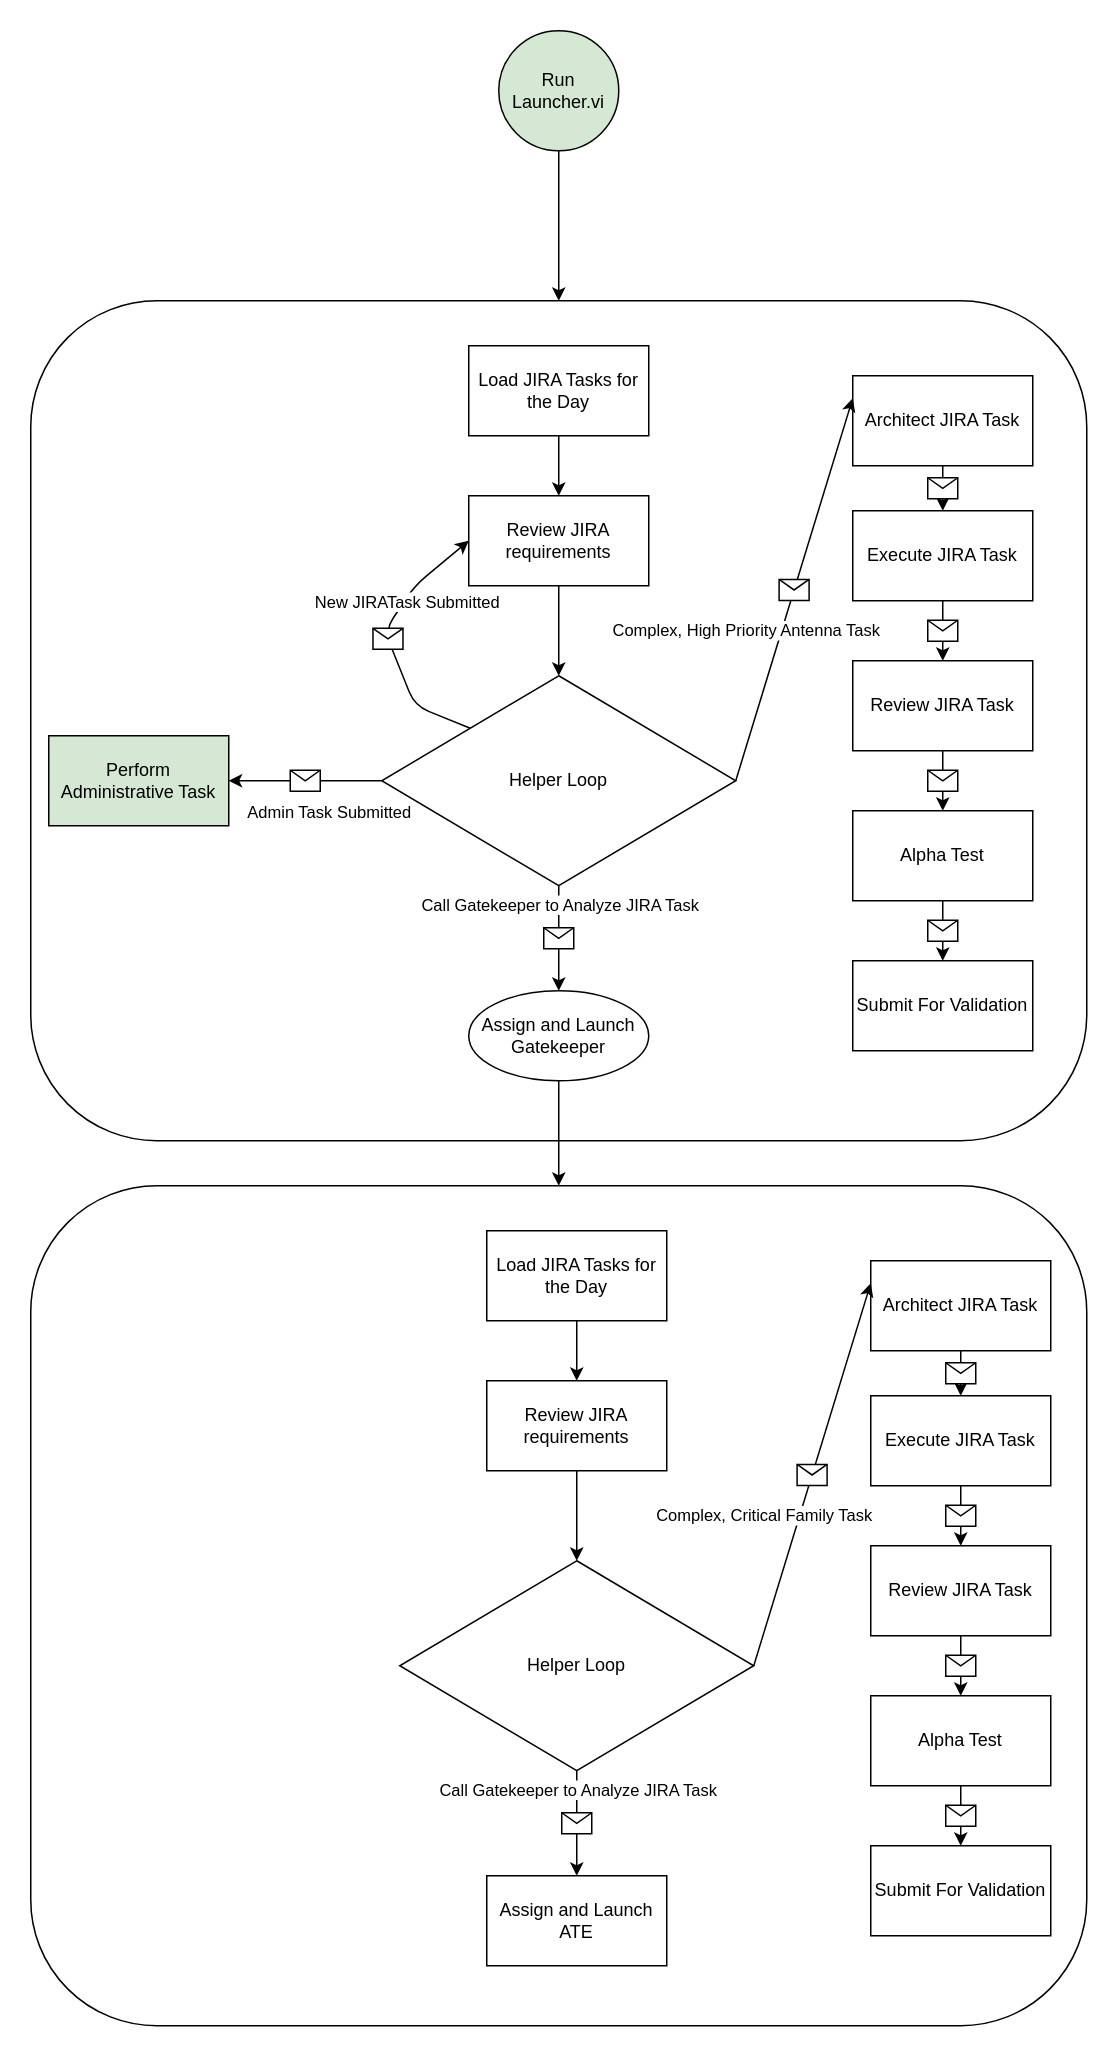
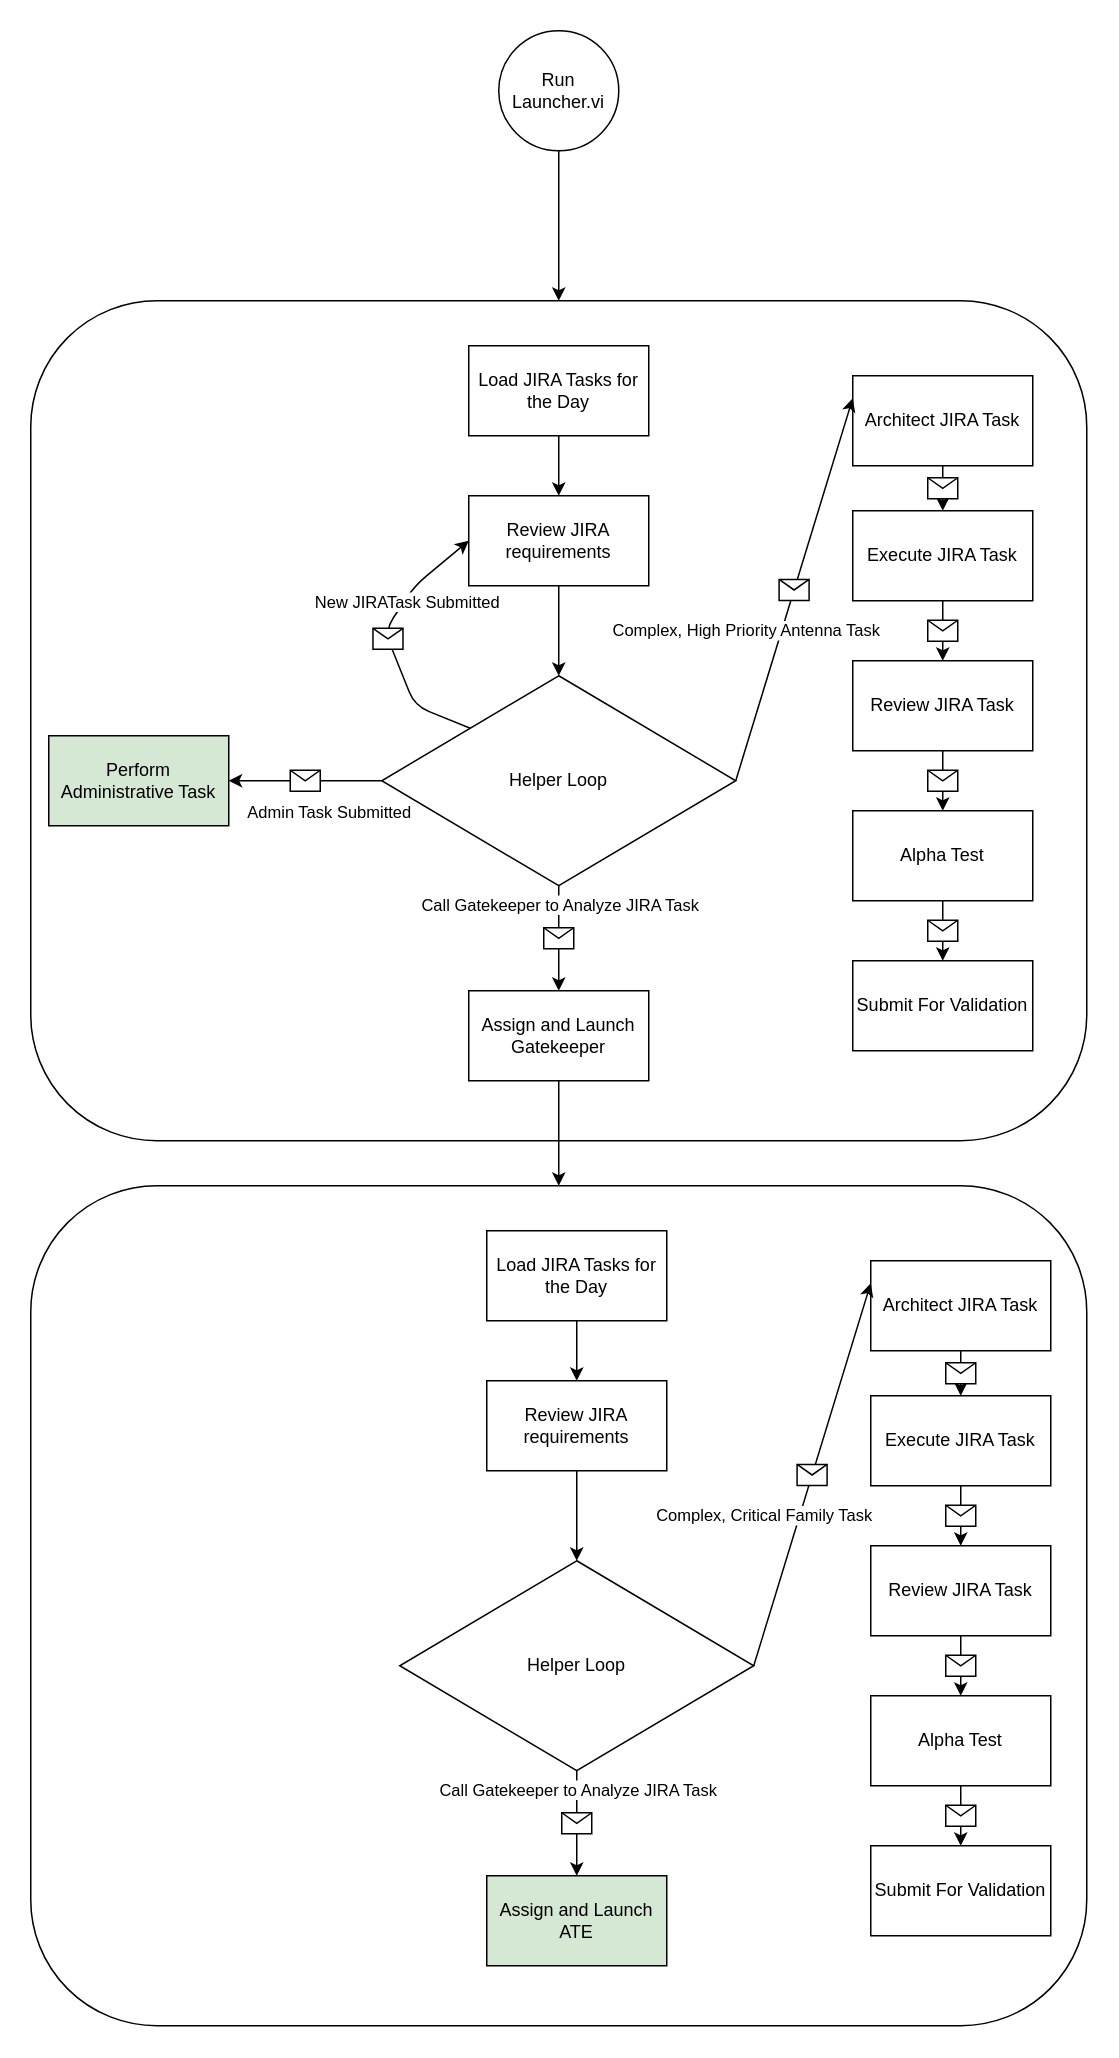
  <mxCell id="0" />
  <mxCell id="1" parent="0" />
  <mxCell id="2" value="" style="rounded=1;whiteSpace=wrap;html=1;" vertex="1" parent="1"><mxGeometry x="20" y="790" width="704" height="560" as="geometry" /></mxCell>
  <mxCell id="3" value="" style="rounded=1;whiteSpace=wrap;html=1;" vertex="1" parent="1"><mxGeometry x="20" y="200" width="704" height="560" as="geometry" /></mxCell>
  <mxCell id="4" style="edgeStyle=orthogonalEdgeStyle;rounded=0;orthogonalLoop=1;jettySize=auto;html=1;exitX=0.5;exitY=1;exitDx=0;exitDy=0;entryX=0.5;entryY=0;entryDx=0;entryDy=0;" edge="1" parent="1" source="5" target="3"><mxGeometry relative="1" as="geometry"><mxPoint x="372" y="180" as="targetPoint" /></mxGeometry></mxCell>
- <mxCell id="5" value="Run Launcher.vi" style="ellipse;whiteSpace=wrap;html=1;aspect=fixed;fillColor=#d5e8d4;" vertex="1" parent="1"><mxGeometry x="332" y="20" width="80" height="80" as="geometry" /></mxCell>
+ <mxCell id="5" value="Run Launcher.vi" style="ellipse;whiteSpace=wrap;html=1;aspect=fixed;" vertex="1" parent="1"><mxGeometry x="332" y="20" width="80" height="80" as="geometry" /></mxCell>
  <mxCell id="6" style="edgeStyle=orthogonalEdgeStyle;rounded=0;orthogonalLoop=1;jettySize=auto;html=1;exitX=0.5;exitY=1;exitDx=0;exitDy=0;" edge="1" parent="1" source="7" target="36"><mxGeometry relative="1" as="geometry" /></mxCell>
  <mxCell id="7" value="Load JIRA Tasks for the Day" style="rounded=0;whiteSpace=wrap;html=1;" vertex="1" parent="1"><mxGeometry x="312" y="230" width="120" height="60" as="geometry" /></mxCell>
  <mxCell id="8" value="Alpha Test" style="rounded=0;whiteSpace=wrap;html=1;" vertex="1" parent="1"><mxGeometry x="568" y="540" width="120" height="60" as="geometry" /></mxCell>
  <mxCell id="9" style="edgeStyle=orthogonalEdgeStyle;rounded=0;orthogonalLoop=1;jettySize=auto;html=1;exitX=0.5;exitY=1;exitDx=0;exitDy=0;" edge="1" parent="1" source="10" target="2"><mxGeometry relative="1" as="geometry" /></mxCell>
- <mxCell id="10" value="Assign and Launch Gatekeeper" style="ellipse;whiteSpace=wrap;html=1;" vertex="1" parent="1"><mxGeometry x="312" y="660" width="120" height="60" as="geometry" /></mxCell>
+ <mxCell id="10" value="Assign and Launch Gatekeeper" style="rounded=0;whiteSpace=wrap;html=1;" vertex="1" parent="1"><mxGeometry x="312" y="660" width="120" height="60" as="geometry" /></mxCell>
  <mxCell id="11" value="Architect JIRA Task" style="rounded=0;whiteSpace=wrap;html=1;" vertex="1" parent="1"><mxGeometry x="568" y="250" width="120" height="60" as="geometry" /></mxCell>
  <mxCell id="12" value="Execute JIRA Task" style="rounded=0;whiteSpace=wrap;html=1;" vertex="1" parent="1"><mxGeometry x="568" y="340" width="120" height="60" as="geometry" /></mxCell>
  <mxCell id="13" value="Review JIRA Task" style="rounded=0;whiteSpace=wrap;html=1;" vertex="1" parent="1"><mxGeometry x="568" y="440" width="120" height="60" as="geometry" /></mxCell>
  <mxCell id="14" value="Perform Administrative Task" style="rounded=0;whiteSpace=wrap;html=1;fillColor=#d5e8d4;" vertex="1" parent="1"><mxGeometry x="32" y="490" width="120" height="60" as="geometry" /></mxCell>
  <mxCell id="15" value="Helper Loop" style="rhombus;whiteSpace=wrap;html=1;" vertex="1" parent="1"><mxGeometry x="254" y="450" width="236" height="140" as="geometry" /></mxCell>
  <mxCell id="16" style="edgeStyle=orthogonalEdgeStyle;rounded=0;orthogonalLoop=1;jettySize=auto;html=1;exitX=0.5;exitY=1;exitDx=0;exitDy=0;" edge="1" parent="1" source="15" target="15"><mxGeometry relative="1" as="geometry" /></mxCell>
  <mxCell id="17" value="Submit For Validation" style="rounded=0;whiteSpace=wrap;html=1;" vertex="1" parent="1"><mxGeometry x="568" y="640" width="120" height="60" as="geometry" /></mxCell>
  <mxCell id="18" value="" style="endArrow=classic;html=1;exitX=0;exitY=0.5;exitDx=0;exitDy=0;entryX=1;entryY=0.5;entryDx=0;entryDy=0;" edge="1" parent="1" source="15" target="14"><mxGeometry relative="1" as="geometry"><mxPoint x="318" y="780" as="sourcePoint" /><mxPoint x="418" y="780" as="targetPoint" /></mxGeometry></mxCell>
  <mxCell id="19" value="" style="shape=message;html=1;outlineConnect=0;" vertex="1" parent="18"><mxGeometry width="20" height="14" relative="1" as="geometry"><mxPoint x="-10" y="-7" as="offset" /></mxGeometry></mxCell>
  <mxCell id="20" value="Admin Task Submitted" style="edgeLabel;html=1;align=center;verticalAlign=middle;resizable=0;points=[];" vertex="1" connectable="0" parent="18"><mxGeometry x="-0.444" y="1" relative="1" as="geometry"><mxPoint x="-8" y="19" as="offset" /></mxGeometry></mxCell>
  <mxCell id="21" value="" style="endArrow=classic;html=1;exitX=1;exitY=0.5;exitDx=0;exitDy=0;entryX=0;entryY=0.25;entryDx=0;entryDy=0;" edge="1" parent="1" source="15" target="11"><mxGeometry relative="1" as="geometry"><mxPoint x="318" y="780" as="sourcePoint" /><mxPoint x="418" y="780" as="targetPoint" /></mxGeometry></mxCell>
  <mxCell id="22" value="" style="shape=message;html=1;outlineConnect=0;" vertex="1" parent="21"><mxGeometry width="20" height="14" relative="1" as="geometry"><mxPoint x="-10" y="-7" as="offset" /></mxGeometry></mxCell>
  <mxCell id="23" value="Complex, High Priority Antenna Task" style="edgeLabel;html=1;align=center;verticalAlign=middle;resizable=0;points=[];" vertex="1" connectable="0" parent="21"><mxGeometry x="-0.438" y="1" relative="1" as="geometry"><mxPoint x="-14.98" y="-27.99" as="offset" /></mxGeometry></mxCell>
  <mxCell id="24" value="" style="endArrow=classic;html=1;exitX=0.5;exitY=1;exitDx=0;exitDy=0;entryX=0.5;entryY=0;entryDx=0;entryDy=0;" edge="1" parent="1" source="11" target="12"><mxGeometry relative="1" as="geometry"><mxPoint x="468" y="290" as="sourcePoint" /><mxPoint x="568" y="290" as="targetPoint" /></mxGeometry></mxCell>
  <mxCell id="25" value="" style="shape=message;html=1;outlineConnect=0;" vertex="1" parent="24"><mxGeometry width="20" height="14" relative="1" as="geometry"><mxPoint x="-10" y="-7" as="offset" /></mxGeometry></mxCell>
  <mxCell id="26" value="" style="endArrow=classic;html=1;" edge="1" parent="1" source="12"><mxGeometry relative="1" as="geometry"><mxPoint x="628" y="400" as="sourcePoint" /><mxPoint x="628" y="440" as="targetPoint" /></mxGeometry></mxCell>
  <mxCell id="27" value="" style="shape=message;html=1;outlineConnect=0;" vertex="1" parent="26"><mxGeometry width="20" height="14" relative="1" as="geometry"><mxPoint x="-10" y="-7" as="offset" /></mxGeometry></mxCell>
  <mxCell id="28" value="" style="endArrow=classic;html=1;exitX=0.5;exitY=1;exitDx=0;exitDy=0;" edge="1" parent="1" source="13" target="8"><mxGeometry relative="1" as="geometry"><mxPoint x="678" y="520" as="sourcePoint" /><mxPoint x="778" y="520" as="targetPoint" /></mxGeometry></mxCell>
  <mxCell id="29" value="" style="shape=message;html=1;outlineConnect=0;" vertex="1" parent="28"><mxGeometry width="20" height="14" relative="1" as="geometry"><mxPoint x="-10" y="-7" as="offset" /></mxGeometry></mxCell>
  <mxCell id="30" value="" style="endArrow=classic;html=1;exitX=0.5;exitY=1;exitDx=0;exitDy=0;entryX=0.5;entryY=0;entryDx=0;entryDy=0;" edge="1" parent="1" source="8" target="17"><mxGeometry relative="1" as="geometry"><mxPoint x="668" y="620" as="sourcePoint" /><mxPoint x="768" y="620" as="targetPoint" /></mxGeometry></mxCell>
  <mxCell id="31" value="" style="shape=message;html=1;outlineConnect=0;" vertex="1" parent="30"><mxGeometry width="20" height="14" relative="1" as="geometry"><mxPoint x="-10" y="-7" as="offset" /></mxGeometry></mxCell>
  <mxCell id="32" value="" style="endArrow=classic;html=1;exitX=0.5;exitY=1;exitDx=0;exitDy=0;entryX=0.5;entryY=0;entryDx=0;entryDy=0;" edge="1" parent="1" source="15" target="10"><mxGeometry relative="1" as="geometry"><mxPoint x="188" y="630" as="sourcePoint" /><mxPoint x="288" y="630" as="targetPoint" /></mxGeometry></mxCell>
  <mxCell id="33" value="" style="shape=message;html=1;outlineConnect=0;" vertex="1" parent="32"><mxGeometry width="20" height="14" relative="1" as="geometry"><mxPoint x="-10" y="-7" as="offset" /></mxGeometry></mxCell>
  <mxCell id="34" value="Call Gatekeeper to Analyze JIRA Task" style="edgeLabel;html=1;align=center;verticalAlign=middle;resizable=0;points=[];" vertex="1" connectable="0" parent="32"><mxGeometry x="-0.657" relative="1" as="geometry"><mxPoint as="offset" /></mxGeometry></mxCell>
  <mxCell id="35" style="edgeStyle=orthogonalEdgeStyle;rounded=0;orthogonalLoop=1;jettySize=auto;html=1;exitX=0.5;exitY=1;exitDx=0;exitDy=0;entryX=0.5;entryY=0;entryDx=0;entryDy=0;" edge="1" parent="1" source="36" target="15"><mxGeometry relative="1" as="geometry" /></mxCell>
  <mxCell id="36" value="Review JIRA requirements" style="rounded=0;whiteSpace=wrap;html=1;" vertex="1" parent="1"><mxGeometry x="312" y="330" width="120" height="60" as="geometry" /></mxCell>
  <mxCell id="37" value="" style="endArrow=classic;html=1;exitX=0;exitY=0;exitDx=0;exitDy=0;entryX=0;entryY=0.5;entryDx=0;entryDy=0;" edge="1" parent="1" source="15" target="36"><mxGeometry relative="1" as="geometry"><mxPoint x="306" y="660" as="sourcePoint" /><mxPoint x="406" y="660" as="targetPoint" /><Array as="points"><mxPoint x="276" y="470" /><mxPoint x="256" y="420" /><mxPoint x="276" y="390" /></Array></mxGeometry></mxCell>
  <mxCell id="38" value="" style="shape=message;html=1;outlineConnect=0;" vertex="1" parent="37"><mxGeometry width="20" height="14" relative="1" as="geometry"><mxPoint x="-10" y="-7" as="offset" /></mxGeometry></mxCell>
  <mxCell id="39" value="New JIRATask Submitted" style="edgeLabel;html=1;align=center;verticalAlign=middle;resizable=0;points=[];" vertex="1" connectable="0" parent="37"><mxGeometry x="-0.548" y="-13" relative="1" as="geometry"><mxPoint x="-18" y="-65.1" as="offset" /></mxGeometry></mxCell>
  <mxCell id="40" style="edgeStyle=orthogonalEdgeStyle;rounded=0;orthogonalLoop=1;jettySize=auto;html=1;exitX=0.5;exitY=1;exitDx=0;exitDy=0;" edge="1" source="41" target="65" parent="1"><mxGeometry relative="1" as="geometry" /></mxCell>
  <mxCell id="41" value="Load JIRA Tasks for the Day" style="rounded=0;whiteSpace=wrap;html=1;" vertex="1" parent="1"><mxGeometry x="324" y="820" width="120" height="60" as="geometry" /></mxCell>
  <mxCell id="42" value="Alpha Test" style="rounded=0;whiteSpace=wrap;html=1;" vertex="1" parent="1"><mxGeometry x="580" y="1130" width="120" height="60" as="geometry" /></mxCell>
- <mxCell id="43" value="Assign and Launch ATE" style="rounded=0;whiteSpace=wrap;html=1;" vertex="1" parent="1"><mxGeometry x="324" y="1250" width="120" height="60" as="geometry" /></mxCell>
+ <mxCell id="43" value="Assign and Launch ATE" style="rounded=0;whiteSpace=wrap;html=1;fillColor=#d5e8d4;" vertex="1" parent="1"><mxGeometry x="324" y="1250" width="120" height="60" as="geometry" /></mxCell>
  <mxCell id="44" value="Architect JIRA Task" style="rounded=0;whiteSpace=wrap;html=1;" vertex="1" parent="1"><mxGeometry x="580" y="840" width="120" height="60" as="geometry" /></mxCell>
  <mxCell id="45" value="Execute JIRA Task" style="rounded=0;whiteSpace=wrap;html=1;" vertex="1" parent="1"><mxGeometry x="580" y="930" width="120" height="60" as="geometry" /></mxCell>
  <mxCell id="46" value="Review JIRA Task" style="rounded=0;whiteSpace=wrap;html=1;" vertex="1" parent="1"><mxGeometry x="580" y="1030" width="120" height="60" as="geometry" /></mxCell>
  <mxCell id="47" value="Helper Loop" style="rhombus;whiteSpace=wrap;html=1;" vertex="1" parent="1"><mxGeometry x="266" y="1040" width="236" height="140" as="geometry" /></mxCell>
  <mxCell id="48" style="edgeStyle=orthogonalEdgeStyle;rounded=0;orthogonalLoop=1;jettySize=auto;html=1;exitX=0.5;exitY=1;exitDx=0;exitDy=0;" edge="1" source="47" target="47" parent="1"><mxGeometry relative="1" as="geometry" /></mxCell>
  <mxCell id="49" value="Submit For Validation" style="rounded=0;whiteSpace=wrap;html=1;" vertex="1" parent="1"><mxGeometry x="580" y="1230" width="120" height="60" as="geometry" /></mxCell>
  <mxCell id="50" value="" style="endArrow=classic;html=1;exitX=1;exitY=0.5;exitDx=0;exitDy=0;entryX=0;entryY=0.25;entryDx=0;entryDy=0;" edge="1" source="47" target="44" parent="1"><mxGeometry relative="1" as="geometry"><mxPoint x="330" y="1370" as="sourcePoint" /><mxPoint x="430" y="1370" as="targetPoint" /></mxGeometry></mxCell>
  <mxCell id="51" value="" style="shape=message;html=1;outlineConnect=0;" vertex="1" parent="50"><mxGeometry width="20" height="14" relative="1" as="geometry"><mxPoint x="-10" y="-7" as="offset" /></mxGeometry></mxCell>
  <mxCell id="52" value="Complex, Critical Family Task" style="edgeLabel;html=1;align=center;verticalAlign=middle;resizable=0;points=[];" vertex="1" connectable="0" parent="50"><mxGeometry x="-0.438" y="1" relative="1" as="geometry"><mxPoint x="-14.98" y="-27.99" as="offset" /></mxGeometry></mxCell>
  <mxCell id="53" value="" style="endArrow=classic;html=1;exitX=0.5;exitY=1;exitDx=0;exitDy=0;entryX=0.5;entryY=0;entryDx=0;entryDy=0;" edge="1" source="44" target="45" parent="1"><mxGeometry relative="1" as="geometry"><mxPoint x="480" y="880" as="sourcePoint" /><mxPoint x="580" y="880" as="targetPoint" /></mxGeometry></mxCell>
  <mxCell id="54" value="" style="shape=message;html=1;outlineConnect=0;" vertex="1" parent="53"><mxGeometry width="20" height="14" relative="1" as="geometry"><mxPoint x="-10" y="-7" as="offset" /></mxGeometry></mxCell>
  <mxCell id="55" value="" style="endArrow=classic;html=1;" edge="1" source="45" parent="1"><mxGeometry relative="1" as="geometry"><mxPoint x="640" y="990" as="sourcePoint" /><mxPoint x="640" y="1030" as="targetPoint" /></mxGeometry></mxCell>
  <mxCell id="56" value="" style="shape=message;html=1;outlineConnect=0;" vertex="1" parent="55"><mxGeometry width="20" height="14" relative="1" as="geometry"><mxPoint x="-10" y="-7" as="offset" /></mxGeometry></mxCell>
  <mxCell id="57" value="" style="endArrow=classic;html=1;exitX=0.5;exitY=1;exitDx=0;exitDy=0;" edge="1" source="46" target="42" parent="1"><mxGeometry relative="1" as="geometry"><mxPoint x="690" y="1110" as="sourcePoint" /><mxPoint x="790" y="1110" as="targetPoint" /></mxGeometry></mxCell>
  <mxCell id="58" value="" style="shape=message;html=1;outlineConnect=0;" vertex="1" parent="57"><mxGeometry width="20" height="14" relative="1" as="geometry"><mxPoint x="-10" y="-7" as="offset" /></mxGeometry></mxCell>
  <mxCell id="59" value="" style="endArrow=classic;html=1;exitX=0.5;exitY=1;exitDx=0;exitDy=0;entryX=0.5;entryY=0;entryDx=0;entryDy=0;" edge="1" source="42" target="49" parent="1"><mxGeometry relative="1" as="geometry"><mxPoint x="680" y="1210" as="sourcePoint" /><mxPoint x="780" y="1210" as="targetPoint" /></mxGeometry></mxCell>
  <mxCell id="60" value="" style="shape=message;html=1;outlineConnect=0;" vertex="1" parent="59"><mxGeometry width="20" height="14" relative="1" as="geometry"><mxPoint x="-10" y="-7" as="offset" /></mxGeometry></mxCell>
  <mxCell id="61" value="" style="endArrow=classic;html=1;exitX=0.5;exitY=1;exitDx=0;exitDy=0;entryX=0.5;entryY=0;entryDx=0;entryDy=0;" edge="1" source="47" target="43" parent="1"><mxGeometry relative="1" as="geometry"><mxPoint x="200" y="1220" as="sourcePoint" /><mxPoint x="300" y="1220" as="targetPoint" /></mxGeometry></mxCell>
  <mxCell id="62" value="" style="shape=message;html=1;outlineConnect=0;" vertex="1" parent="61"><mxGeometry width="20" height="14" relative="1" as="geometry"><mxPoint x="-10" y="-7" as="offset" /></mxGeometry></mxCell>
  <mxCell id="63" value="Call Gatekeeper to Analyze JIRA Task" style="edgeLabel;html=1;align=center;verticalAlign=middle;resizable=0;points=[];" vertex="1" connectable="0" parent="61"><mxGeometry x="-0.657" relative="1" as="geometry"><mxPoint as="offset" /></mxGeometry></mxCell>
  <mxCell id="64" style="edgeStyle=orthogonalEdgeStyle;rounded=0;orthogonalLoop=1;jettySize=auto;html=1;exitX=0.5;exitY=1;exitDx=0;exitDy=0;entryX=0.5;entryY=0;entryDx=0;entryDy=0;" edge="1" source="65" target="47" parent="1"><mxGeometry relative="1" as="geometry" /></mxCell>
  <mxCell id="65" value="Review JIRA requirements" style="rounded=0;whiteSpace=wrap;html=1;" vertex="1" parent="1"><mxGeometry x="324" y="920" width="120" height="60" as="geometry" /></mxCell>
